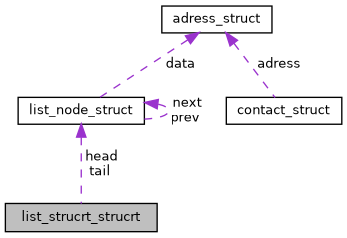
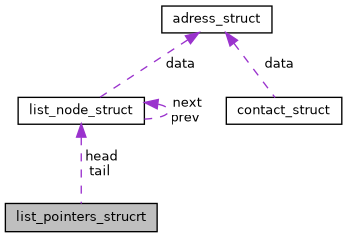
  digraph {
    node [color=black fillcolor=white fontname=Helvetica fontsize=10 shape=record style=filled]
    edge [color=darkorchid3 dir=back fontname=Helvetica fontsize=10 labelfontname=Helvetica labelfontsize=10 style=dashed]
-   n1 [fillcolor=grey75 fontcolor=black height=0.2 label=list_strucrt_strucrt width=0.4]
+   n1 [fillcolor=grey75 fontcolor=black height=0.2 label=list_pointers_strucrt width=0.4]
    n2 [height=0.2 label=list_node_struct width=0.4]
    n3 [height=0.2 label=contact_struct width=0.4]
    n4 [height=0.2 label=adress_struct width=0.4]
    n2 -> n1 [label=" head\ntail"]
    n2 -> n2 [label=" next\nprev"]
    n4 -> n2 [label=" data"]
-   n4 -> n3 [label=" adress"]
+   n4 -> n3 [label=" data"]
  }
